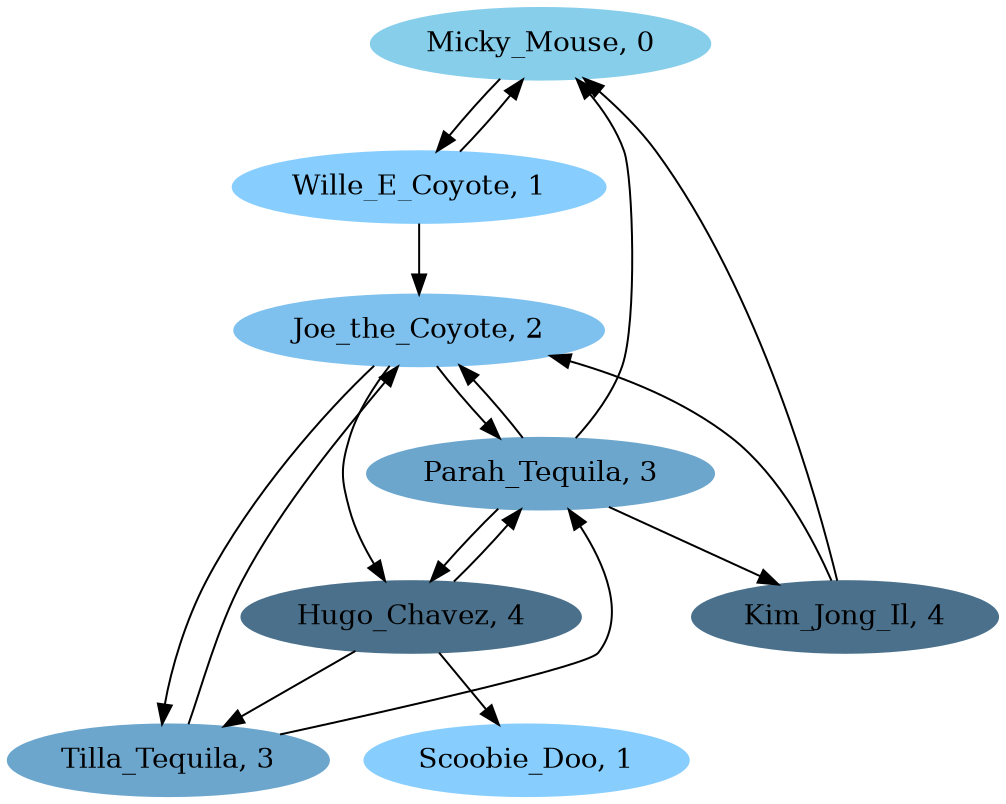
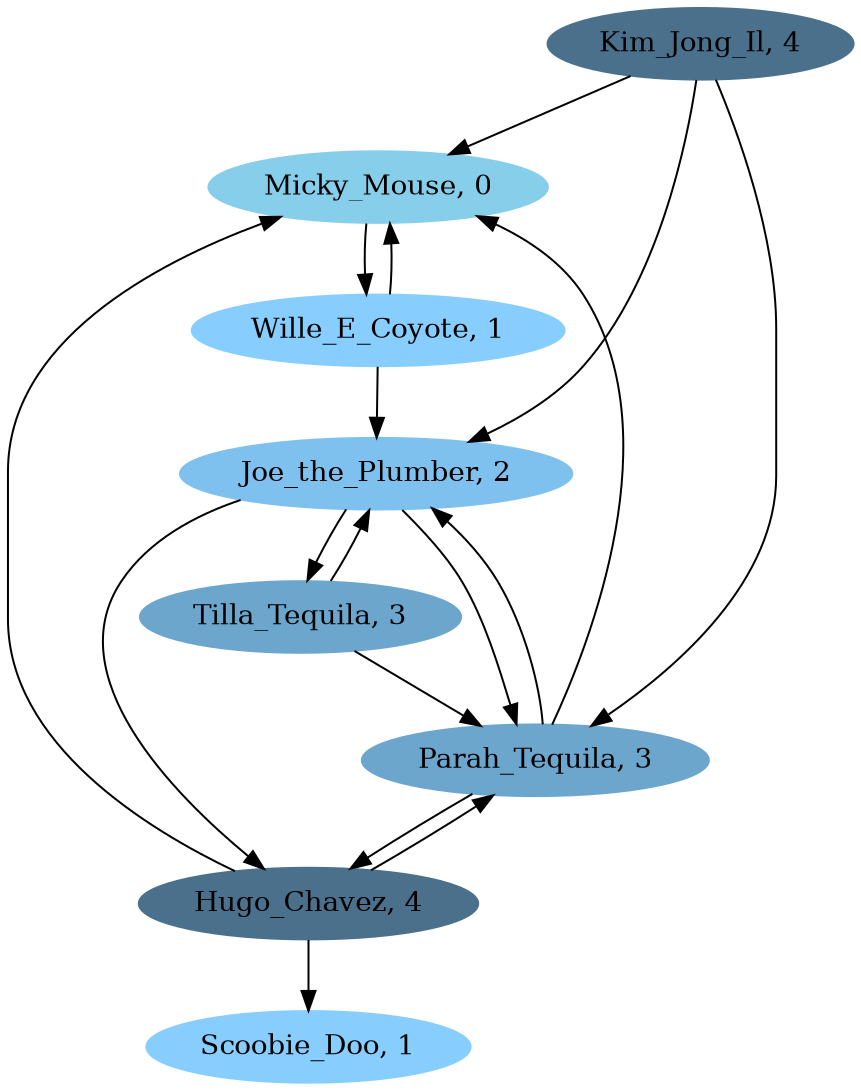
  digraph {
    node [color=skyblue1 style=filled]
    n1 [color=skyblue label="Micky_Mouse, 0"]
    n2 [label="Wille_E_Coyote, 1"]
-   n3 [color=skyblue2 label="Joe_the_Coyote, 2"]
+   n3 [color=skyblue2 label="Joe_the_Plumber, 2"]
    n4 [label="Scoobie_Doo, 1"]
    n5 [color=skyblue3 label="Parah_Tequila, 3"]
    n6 [color=skyblue3 label="Tilla_Tequila, 3"]
    n7 [color=skyblue4 label="Hugo_Chavez, 4"]
    n8 [color=skyblue4 label="Kim_Jong_Il, 4"]
    n1 -> n2
    n2 -> n1
    n2 -> n3
    n3 -> n5
    n3 -> n6
    n3 -> n7
    n5 -> n1
    n5 -> n3
    n5 -> n7
-   n5 -> n8
+   n8 -> n5
    n6 -> n3
    n6 -> n5
-   n7 -> n6
+   n7 -> n1
    n7 -> n4
    n7 -> n5
    n8 -> n1
    n8 -> n3
  }
